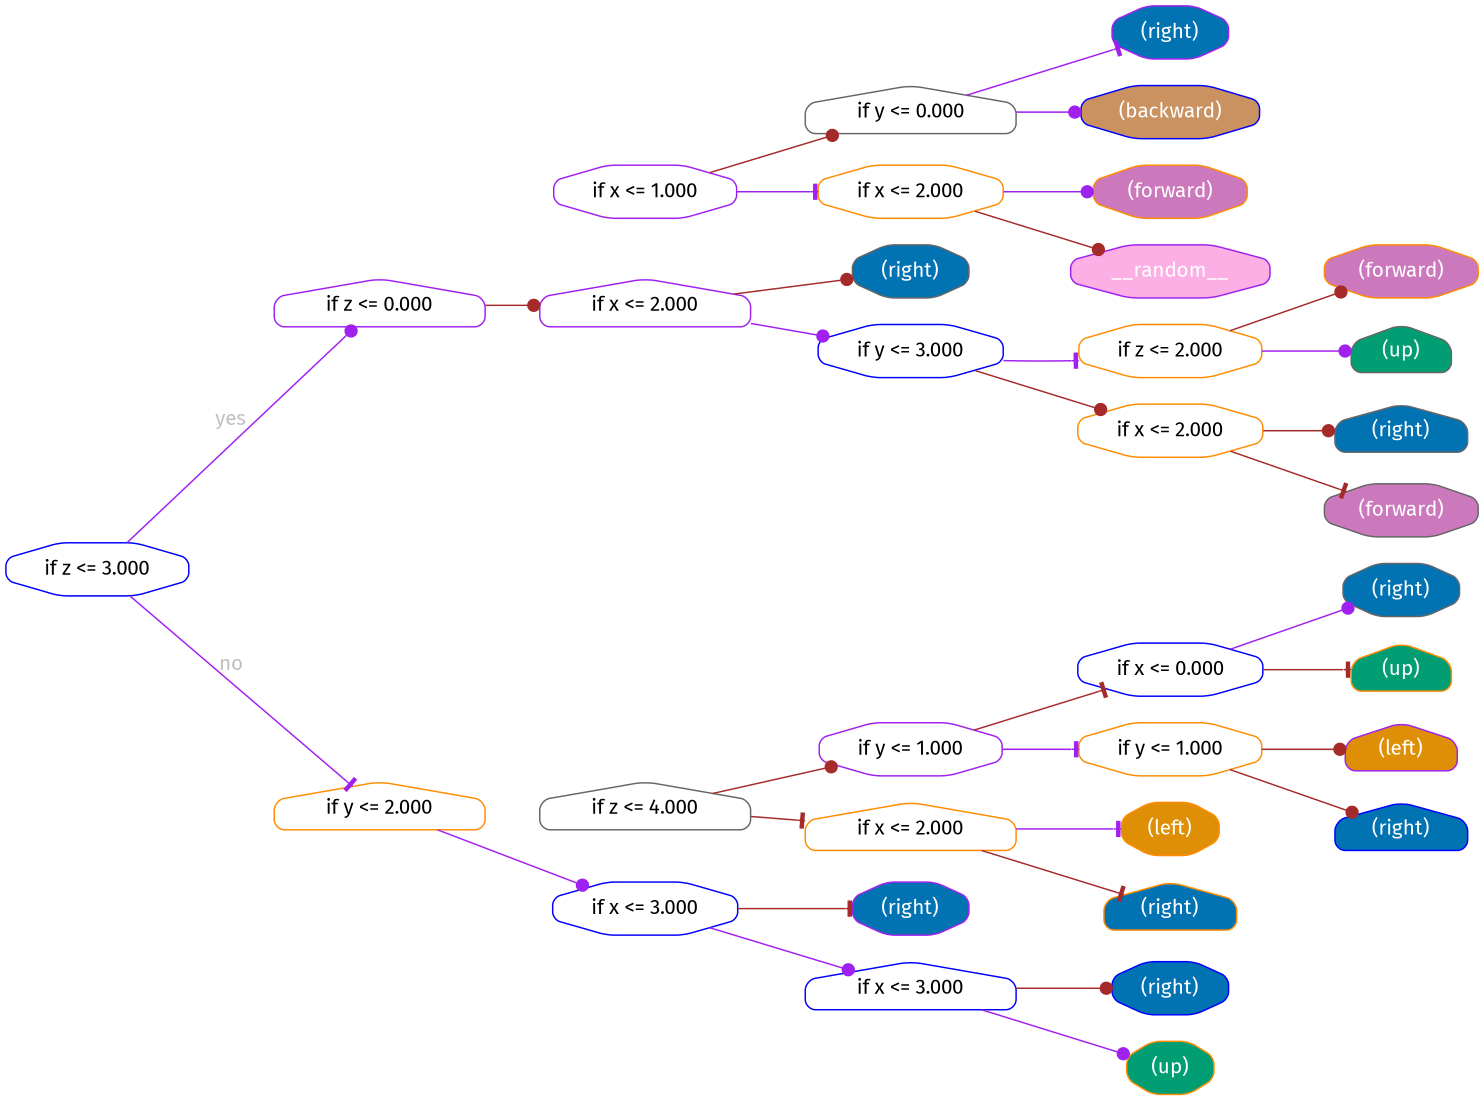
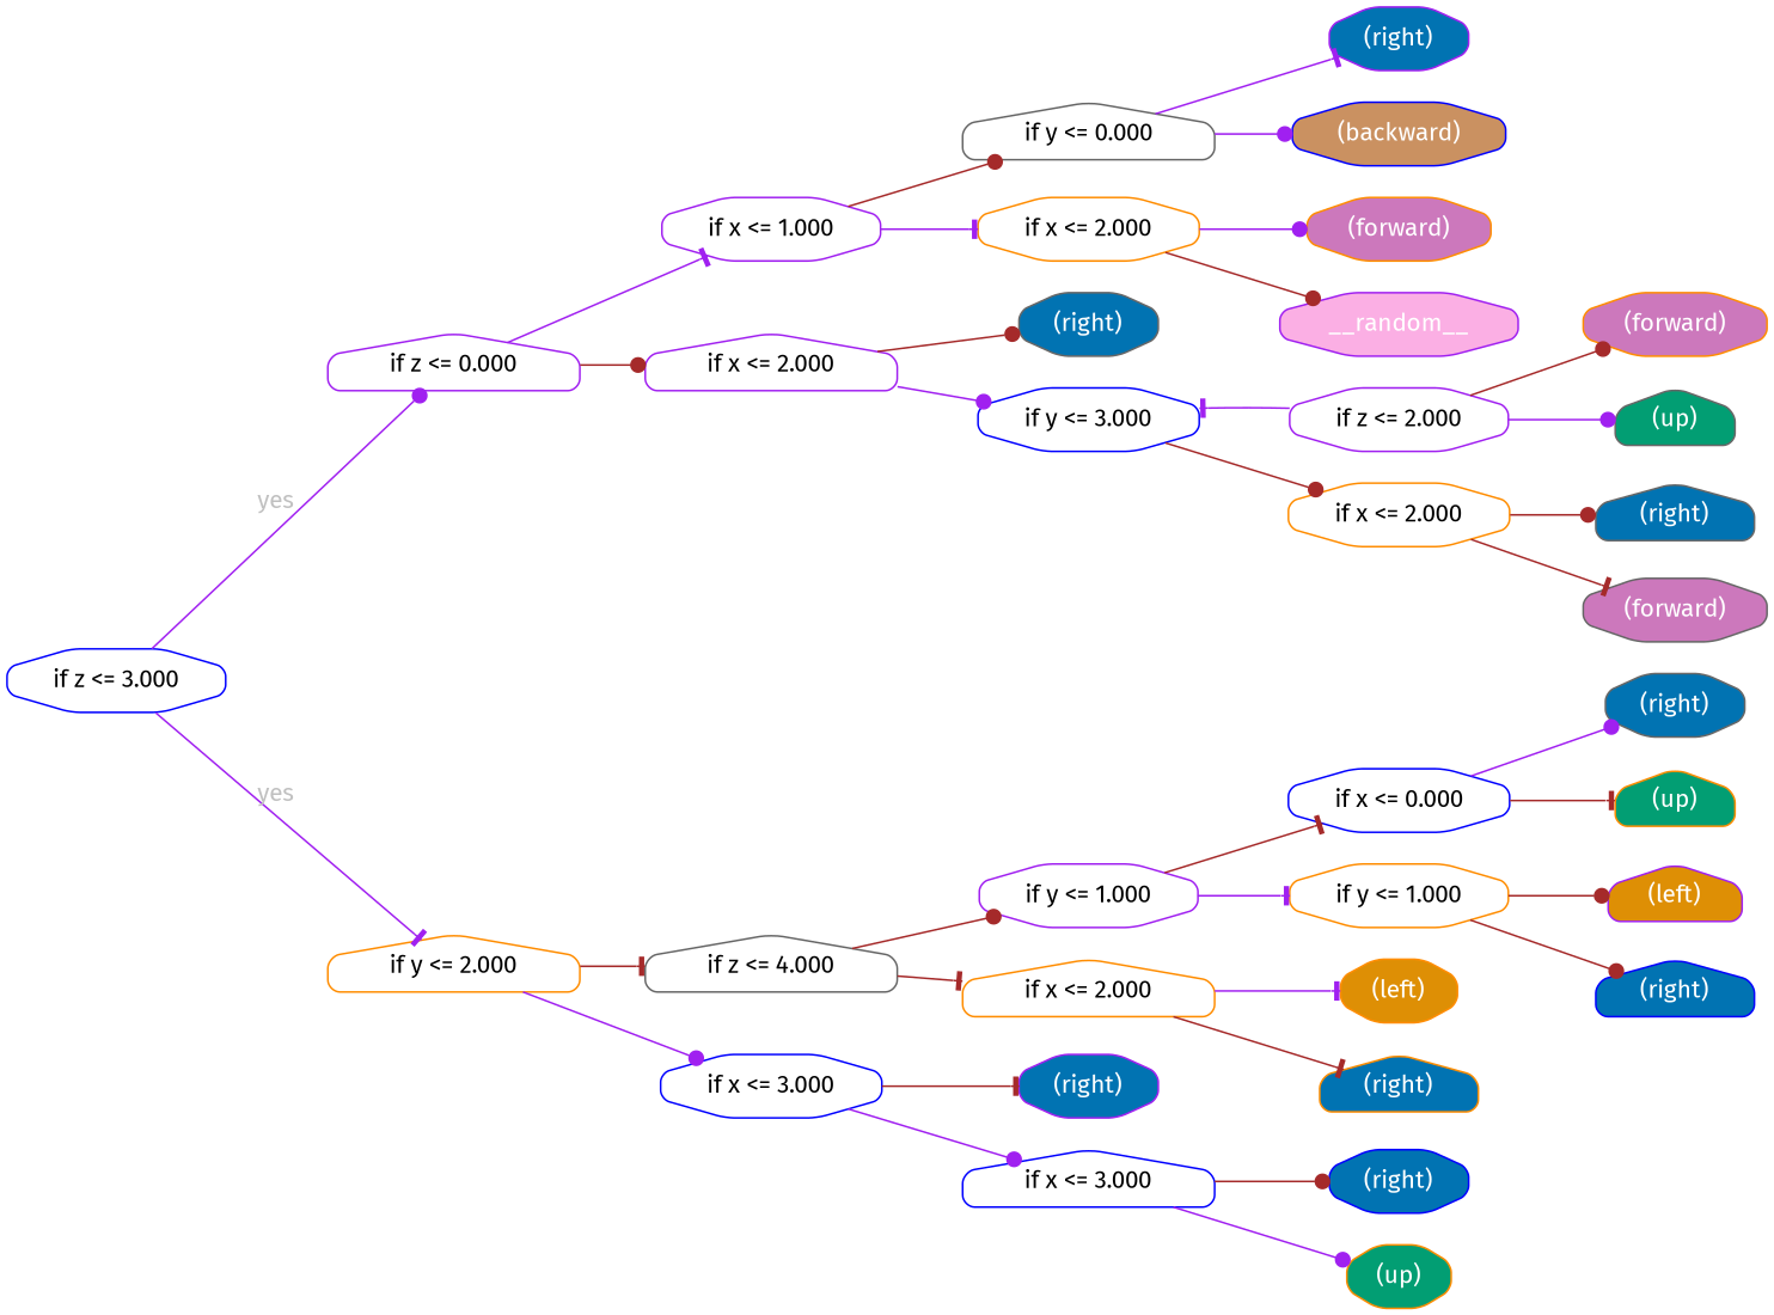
  digraph {
    fontname="Fira Sans"
    rankdir=LR
    node [color=darkorange fillcolor=white fontname="Fira Sans" shape=octagon style="filled, rounded" fontcolor=white]
    edge [arrowhead=dot color=brown fontcolor=gray fontname="Fira Sans"]
    n1 [color=blue height=0.5 label="if z <= 3.000" width=1.5417 fontcolor=""]
    n2 [color=purple height=0.5 label="if z <= 0.000" shape=house width=1.5417 fontcolor=""]
    n3 [height=0.5 label="if y <= 2.000" shape=house width=1.5556 fontcolor=""]
    n4 [color=purple height=0.5 label="if x <= 1.000" width=1.5556 fontcolor=""]
    n5 [color=purple height=0.5 label="if x <= 2.000" shape=house width=1.5556 fontcolor=""]
    n6 [color=gray40 height=0.5 label="if z <= 4.000" shape=house width=1.5417 fontcolor=""]
    n7 [color=blue height=0.5 label="if x <= 3.000" width=1.5556 fontcolor=""]
    n8 [color=gray40 height=0.5 label="if y <= 0.000" shape=house width=1.5556 fontcolor=""]
    n9 [height=0.5 label="if x <= 2.000" width=1.5556 fontcolor=""]
    n10 [color=gray40 fillcolor="#0173b2" height=0.5 label="(right)" width=0.83333]
    n11 [color=blue height=0.5 label="if y <= 3.000" width=1.5556 fontcolor=""]
    n12 [color=purple height=0.5 label="if y <= 1.000" width=1.5556 fontcolor=""]
    n13 [height=0.5 label="if x <= 2.000" shape=house width=1.5556 fontcolor=""]
    n14 [color=purple fillcolor="#0173b2" height=0.5 label="(right)" width=0.83333]
    n15 [color=blue height=0.5 label="if x <= 3.000" shape=house width=1.5556 fontcolor=""]
    n16 [color=purple fillcolor="#0173b2" height=0.5 label="(right)" width=0.83333]
    n17 [color=blue fillcolor="#ca9161" height=0.5 label="(backward)" width=1.3056]
    n18 [fillcolor="#cc78bc" height=0.5 label="(forward)" width=1.1111]
    n19 [color=purple fillcolor="#fbafe4" height=0.5 label=__random__ width=1.3611]
-   n20 [height=0.5 label="if z <= 2.000" width=1.5417 fontcolor=""]
+   n20 [color=purple height=0.5 label="if z <= 2.000" width=1.5417 fontcolor=""]
    n21 [height=0.5 label="if x <= 2.000" width=1.5556 fontcolor=""]
    n22 [fillcolor="#cc78bc" height=0.5 label="(forward)" width=1.1111]
    n23 [color=gray40 fillcolor="#029e73" height=0.5 label="(up)" shape=house width=0.75]
    n24 [color=gray40 fillcolor="#0173b2" height=0.5 label="(right)" shape=house width=0.83333]
    n25 [color=gray40 fillcolor="#cc78bc" height=0.5 label="(forward)" width=1.1111]
    n26 [color=blue height=0.5 label="if x <= 0.000" width=1.5556 fontcolor=""]
    n27 [height=0.5 label="if y <= 1.000" width=1.5556 fontcolor=""]
    n28 [fillcolor="#de8f05" height=0.5 label="(left)" width=0.75]
    n29 [fillcolor="#0173b2" height=0.5 label="(right)" shape=house width=0.83333]
    n30 [color=blue fillcolor="#0173b2" height=0.5 label="(right)" width=0.83333]
    n31 [fillcolor="#029e73" height=0.5 label="(up)" width=0.75]
    n32 [color=gray40 fillcolor="#0173b2" height=0.5 label="(right)" width=0.83333]
    n33 [fillcolor="#029e73" height=0.5 label="(up)" shape=house width=0.75]
    n34 [color=purple fillcolor="#de8f05" height=0.5 label="(left)" shape=house width=0.75]
    n35 [color=blue fillcolor="#0173b2" height=0.5 label="(right)" shape=house width=0.83333]
    n1 -> n2 [color=purple label=yes]
-   n1 -> n3 [arrowhead=tee color=purple label=no]
+   n1 -> n3 [arrowhead=tee color=purple label=yes]
+   n2 -> n4 [arrowhead=tee color=purple]
    n2 -> n5
+   n3 -> n6 [arrowhead=tee]
    n3 -> n7 [color=purple]
    n4 -> n8
    n4 -> n9 [arrowhead=tee color=purple]
    n5 -> n10
    n5 -> n11 [color=purple]
    n6 -> n12
    n6 -> n13 [arrowhead=tee]
    n7 -> n14 [arrowhead=tee]
    n7 -> n15 [color=purple]
    n8 -> n16 [arrowhead=tee color=purple]
    n8 -> n17 [color=purple]
    n9 -> n18 [color=purple]
    n9 -> n19
-   n11 -> n20 [arrowhead=tee color=purple]
+   n20 -> n11 [arrowhead=tee color=purple]
    n11 -> n21
    n12 -> n26 [arrowhead=tee]
    n12 -> n27 [arrowhead=tee color=purple]
    n13 -> n28 [arrowhead=tee color=purple]
    n13 -> n29 [arrowhead=tee]
    n15 -> n30
    n15 -> n31 [color=purple]
    n20 -> n22
    n20 -> n23 [color=purple]
    n21 -> n24
    n21 -> n25 [arrowhead=tee]
    n26 -> n32 [color=purple]
    n26 -> n33 [arrowhead=tee]
    n27 -> n34
    n27 -> n35
  }
